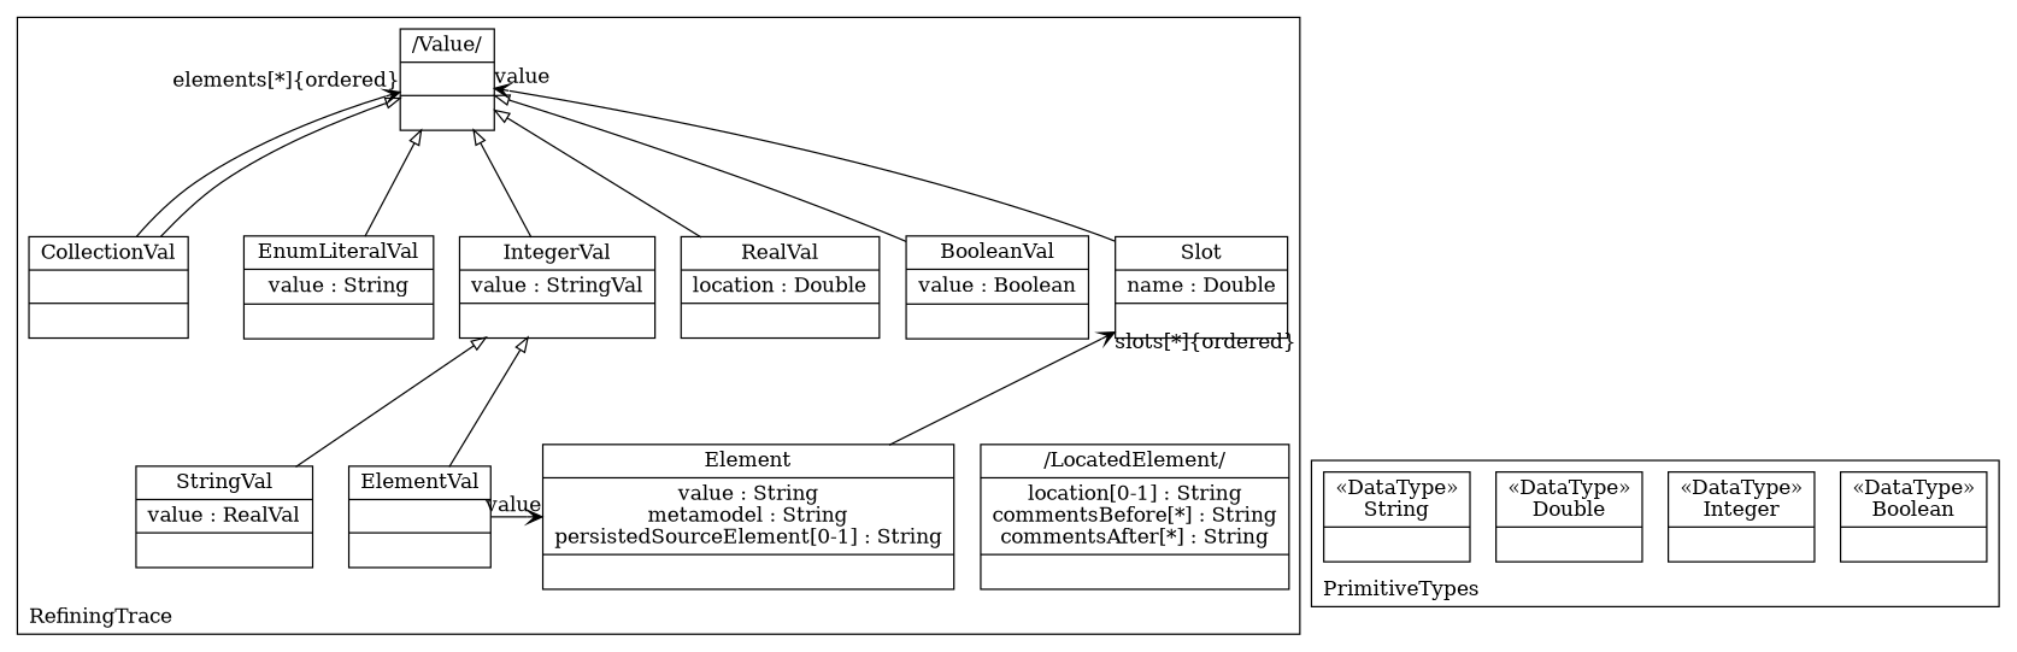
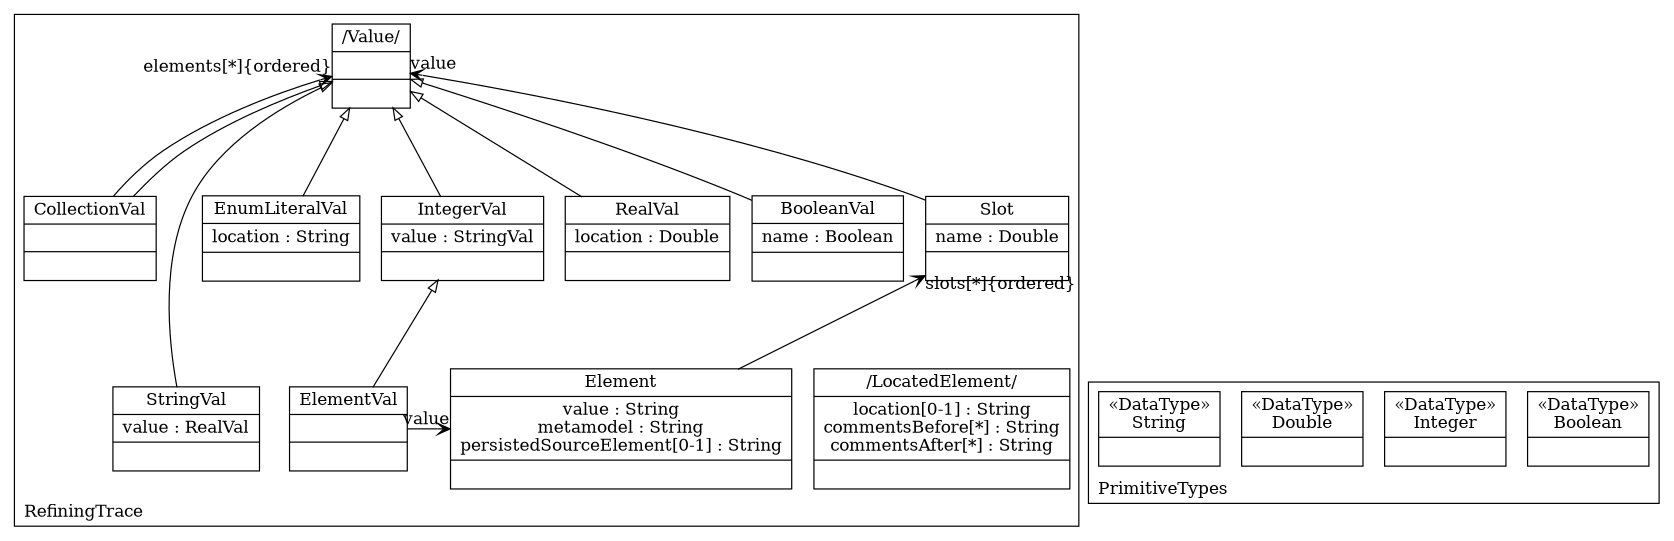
  digraph {
    compound=true
    fontname="DejaVu Serif"
    labeljust=l
    labelloc=t
    nodeSep=0.75
    rankdir=BT
    node [fontname="DejaVu Serif" shape=record]
    edge [arrowhead=onormal constraint=true fontname="DejaVu Serif" group=Value minlen=2]
    n1 [label="{/LocatedElement/|location[0-1] : String\ncommentsBefore[*] : String\ncommentsAfter[*] : String| }"]
    n2 [label="{Element|value : String\nmetamodel : String\npersistedSourceElement[0-1] : String| }"]
    n3 [label="{Slot|name : Double| }"]
    n4 [label="{/Value/| | }"]
-   n5 [label="{BooleanVal|value : Boolean| }"]
+   n5 [label="{BooleanVal|name : Boolean| }"]
    n6 [label="{IntegerVal|value : StringVal| }"]
    n7 [label="{RealVal|location : Double| }"]
    n8 [label="{StringVal|value : RealVal| }"]
-   n9 [label="{EnumLiteralVal|value : String| }"]
+   n9 [label="{EnumLiteralVal|location : String| }"]
    n10 [label="{ElementVal| | }"]
    n11 [label="{CollectionVal| | }"]
    n12 [label="{&#171;DataType&#187;\nBoolean|}"]
    n13 [label="{&#171;DataType&#187;\nInteger|}"]
    n14 [label="{&#171;DataType&#187;\nDouble|}"]
    n15 [label="{&#171;DataType&#187;\nString|}"]
    subgraph cluster_1 {
      color=black
      label=RefiningTrace
      n1
      n2
      n3
      n4
      n5
      n6
      n7
      n8
      n9
      n10
      n11
    }
    subgraph cluster_2 {
      color=black
      label=PrimitiveTypes
      n12
      n13
      n14
      n15
    }
    n2 -> n3 [arrowhead=vee arrowtail=diamond group=Slot headlabel="slots[*]{ordered}"]
    n3 -> n4 [arrowhead=vee arrowtail=diamond headlabel=value]
    n5 -> n4
    n6 -> n4
    n7 -> n4
-   n8 -> n6
+   n8 -> n4
    n9 -> n4
    n10 -> n2 [arrowhead=vee arrowtail=none constraint=false group=Element headlabel=value]
    n10 -> n6
    n11 -> n4 [arrowhead=vee arrowtail=diamond headlabel="elements[*]{ordered}"]
    n11 -> n4
  }
